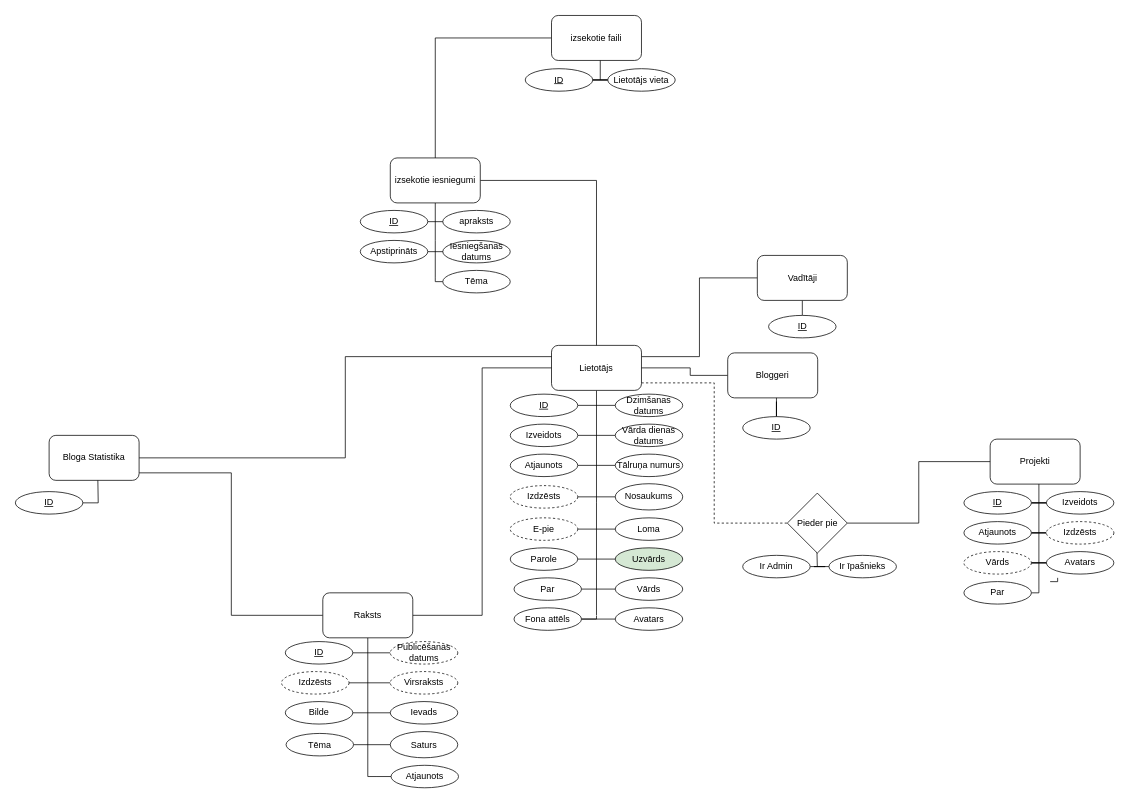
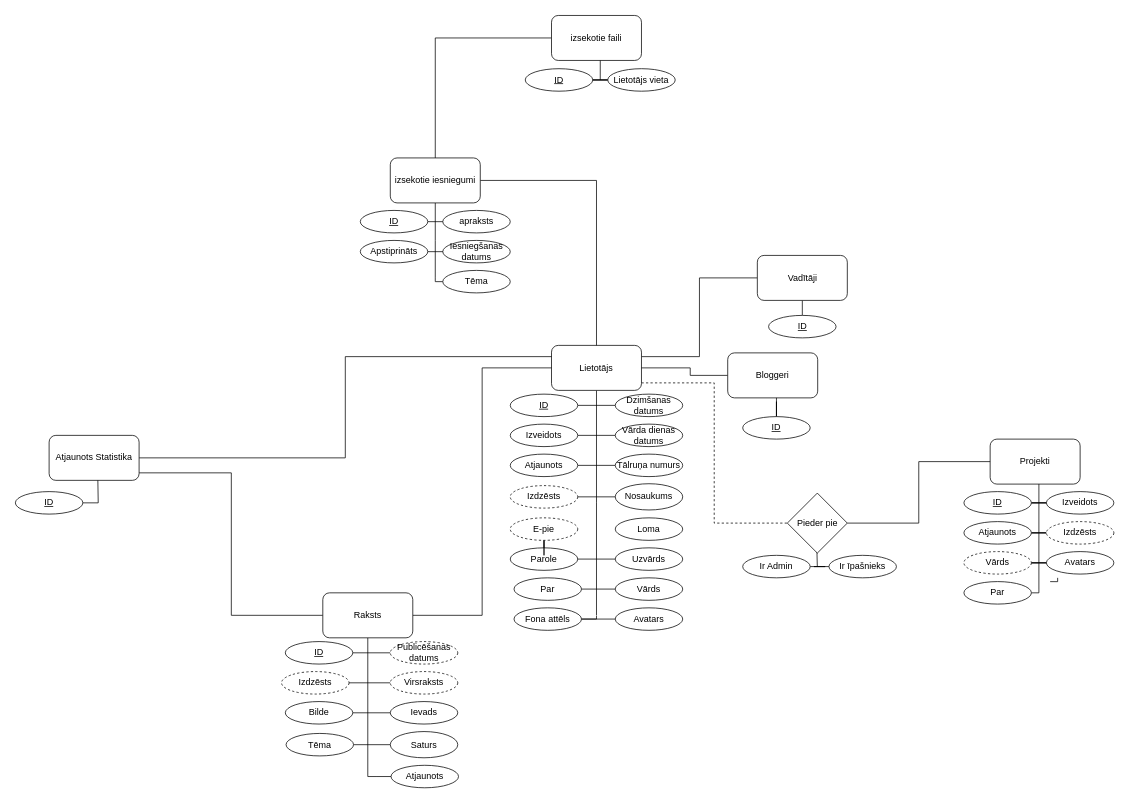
  <mxCell id="0" />
  <mxCell id="1" parent="0" />
  <mxCell id="2" style="edgeStyle=orthogonalEdgeStyle;rounded=0;orthogonalLoop=1;jettySize=auto;html=1;endArrow=none;endFill=0;" edge="1" parent="1" source="5"><mxGeometry relative="1" as="geometry"><mxPoint x="795" y="820" as="targetPoint" /></mxGeometry></mxCell>
  <mxCell id="3" style="edgeStyle=orthogonalEdgeStyle;rounded=0;orthogonalLoop=1;jettySize=auto;html=1;entryX=0;entryY=0.5;entryDx=0;entryDy=0;endArrow=none;endFill=0;dashed=1;" edge="1" parent="1" source="5" target="98"><mxGeometry relative="1" as="geometry"><Array as="points"><mxPoint x="952" y="510" /><mxPoint x="952" y="697" /></Array></mxGeometry></mxCell>
  <mxCell id="4" style="edgeStyle=orthogonalEdgeStyle;rounded=0;orthogonalLoop=1;jettySize=auto;html=1;exitX=1;exitY=0.25;exitDx=0;exitDy=0;entryX=0;entryY=0.5;entryDx=0;entryDy=0;endArrow=none;endFill=0;" edge="1" parent="1" source="5" target="66"><mxGeometry relative="1" as="geometry" /></mxCell>
  <mxCell id="5" value="Lietotājs" style="rounded=1;whiteSpace=wrap;html=1;" parent="1" vertex="1"><mxGeometry x="735" y="460" width="120" height="60" as="geometry" /></mxCell>
  <mxCell id="6" value="" style="edgeStyle=orthogonalEdgeStyle;rounded=0;orthogonalLoop=1;jettySize=auto;html=1;startArrow=none;startFill=0;endArrow=none;endFill=0;entryX=0;entryY=0.5;entryDx=0;entryDy=0;" parent="1" source="7" target="23" edge="1"><mxGeometry relative="1" as="geometry" /></mxCell>
  <mxCell id="7" value="ID" style="ellipse;whiteSpace=wrap;html=1;fontStyle=4" parent="1" vertex="1"><mxGeometry x="680" y="525" width="90" height="30" as="geometry" /></mxCell>
  <mxCell id="8" value="" style="edgeStyle=orthogonalEdgeStyle;rounded=0;orthogonalLoop=1;jettySize=auto;html=1;startArrow=none;startFill=0;endArrow=none;endFill=0;" parent="1" source="9" target="30" edge="1"><mxGeometry relative="1" as="geometry" /></mxCell>
  <mxCell id="9" value="Izveidots" style="ellipse;whiteSpace=wrap;html=1;" parent="1" vertex="1"><mxGeometry x="680" y="565" width="90" height="30" as="geometry" /></mxCell>
  <mxCell id="10" value="" style="edgeStyle=orthogonalEdgeStyle;rounded=0;orthogonalLoop=1;jettySize=auto;html=1;startArrow=none;startFill=0;endArrow=none;endFill=0;entryX=0;entryY=0.5;entryDx=0;entryDy=0;" parent="1" source="11" target="24" edge="1"><mxGeometry relative="1" as="geometry" /></mxCell>
  <mxCell id="11" value="Atjaunots" style="ellipse;whiteSpace=wrap;html=1;" parent="1" vertex="1"><mxGeometry x="680" y="605" width="90" height="30" as="geometry" /></mxCell>
  <mxCell id="12" value="" style="edgeStyle=orthogonalEdgeStyle;rounded=0;orthogonalLoop=1;jettySize=auto;html=1;startArrow=none;startFill=0;endArrow=none;endFill=0;" parent="1" source="13" target="25" edge="1"><mxGeometry relative="1" as="geometry" /></mxCell>
  <mxCell id="13" value="Izdzēsts" style="ellipse;whiteSpace=wrap;html=1;dashed=1;" parent="1" vertex="1"><mxGeometry x="680" y="647" width="90" height="30" as="geometry" /></mxCell>
  <mxCell id="14" value="" style="edgeStyle=orthogonalEdgeStyle;rounded=0;orthogonalLoop=1;jettySize=auto;html=1;entryX=0;entryY=0.5;entryDx=0;entryDy=0;endArrow=none;endFill=0;" parent="1" source="16" target="17" edge="1"><mxGeometry relative="1" as="geometry" /></mxCell>
  <mxCell id="15" style="edgeStyle=orthogonalEdgeStyle;rounded=0;orthogonalLoop=1;jettySize=auto;html=1;endArrow=none;endFill=0;" edge="1" parent="1" source="16"><mxGeometry relative="1" as="geometry"><mxPoint x="795" y="820" as="targetPoint" /></mxGeometry></mxCell>
  <mxCell id="16" value="Fona attēls" style="ellipse;whiteSpace=wrap;html=1;" parent="1" vertex="1"><mxGeometry x="685" y="810" width="90" height="30" as="geometry" /></mxCell>
  <mxCell id="17" value="Avatars" style="ellipse;whiteSpace=wrap;html=1;" parent="1" vertex="1"><mxGeometry x="820" y="810" width="90" height="30" as="geometry" /></mxCell>
  <mxCell id="18" value="Loma" style="ellipse;whiteSpace=wrap;html=1;" parent="1" vertex="1"><mxGeometry x="820" y="690" width="90" height="30" as="geometry" /></mxCell>
  <mxCell id="19" value="" style="edgeStyle=orthogonalEdgeStyle;rounded=0;orthogonalLoop=1;jettySize=auto;html=1;startArrow=none;startFill=0;endArrow=none;endFill=0;entryX=0;entryY=0.5;entryDx=0;entryDy=0;" parent="1" source="20" target="28" edge="1"><mxGeometry relative="1" as="geometry" /></mxCell>
  <mxCell id="20" value="Parole" style="ellipse;whiteSpace=wrap;html=1;" parent="1" vertex="1"><mxGeometry x="680" y="730" width="90" height="30" as="geometry" /></mxCell>
- <mxCell id="21" value="" style="edgeStyle=orthogonalEdgeStyle;rounded=0;orthogonalLoop=1;jettySize=auto;html=1;startArrow=none;startFill=0;endArrow=none;endFill=0;entryX=0;entryY=0.5;entryDx=0;entryDy=0;" parent="1" source="22" target="18" edge="1"><mxGeometry relative="1" as="geometry" /></mxCell>
+ <mxCell id="21" value="" style="edgeStyle=orthogonalEdgeStyle;rounded=0;orthogonalLoop=1;jettySize=auto;html=1;startArrow=none;startFill=0;endArrow=none;endFill=0;" parent="1" source="22" target="20" edge="1"><mxGeometry relative="1" as="geometry" /></mxCell>
  <mxCell id="22" value="E-pie" style="ellipse;whiteSpace=wrap;html=1;dashed=1;" parent="1" vertex="1"><mxGeometry x="680" y="690" width="90" height="30" as="geometry" /></mxCell>
  <mxCell id="23" value="Dzimšanas datums" style="ellipse;whiteSpace=wrap;html=1;" parent="1" vertex="1"><mxGeometry x="820" y="525" width="90" height="30" as="geometry" /></mxCell>
  <mxCell id="24" value="Tālruņa numurs" style="ellipse;whiteSpace=wrap;html=1;" parent="1" vertex="1"><mxGeometry x="820" y="605" width="90" height="30" as="geometry" /></mxCell>
  <mxCell id="25" value="Nosaukums" style="ellipse;whiteSpace=wrap;html=1;" parent="1" vertex="1"><mxGeometry x="820" y="644.5" width="90" height="35" as="geometry" /></mxCell>
  <mxCell id="26" value="" style="edgeStyle=orthogonalEdgeStyle;rounded=0;orthogonalLoop=1;jettySize=auto;html=1;startArrow=none;startFill=0;endArrow=none;endFill=0;" parent="1" source="27" target="29" edge="1"><mxGeometry relative="1" as="geometry" /></mxCell>
  <mxCell id="27" value="Par" style="ellipse;whiteSpace=wrap;html=1;" parent="1" vertex="1"><mxGeometry x="685" y="770" width="90" height="30" as="geometry" /></mxCell>
- <mxCell id="28" value="&lt;span&gt;Uzvārds&lt;/span&gt;" style="ellipse;whiteSpace=wrap;html=1;fontStyle=0;fillColor=#d5e8d4;" parent="1" vertex="1"><mxGeometry x="820" y="730" width="90" height="30" as="geometry" /></mxCell>
+ <mxCell id="28" value="&lt;span&gt;Uzvārds&lt;/span&gt;" style="ellipse;whiteSpace=wrap;html=1;fontStyle=0" parent="1" vertex="1"><mxGeometry x="820" y="730" width="90" height="30" as="geometry" /></mxCell>
  <mxCell id="29" value="Vārds" style="ellipse;whiteSpace=wrap;html=1;" parent="1" vertex="1"><mxGeometry x="820" y="770" width="90" height="30" as="geometry" /></mxCell>
  <mxCell id="30" value="Vārda dienas datums" style="ellipse;whiteSpace=wrap;html=1;" parent="1" vertex="1"><mxGeometry x="820" y="565" width="90" height="30" as="geometry" /></mxCell>
  <mxCell id="31" style="edgeStyle=orthogonalEdgeStyle;rounded=0;orthogonalLoop=1;jettySize=auto;html=1;endArrow=none;endFill=0;" edge="1" parent="1" source="33"><mxGeometry relative="1" as="geometry"><mxPoint x="580" y="370" as="targetPoint" /></mxGeometry></mxCell>
  <mxCell id="32" style="edgeStyle=orthogonalEdgeStyle;rounded=0;orthogonalLoop=1;jettySize=auto;html=1;entryX=0.5;entryY=0;entryDx=0;entryDy=0;endArrow=none;endFill=0;" edge="1" parent="1" source="33" target="5"><mxGeometry relative="1" as="geometry" /></mxCell>
  <mxCell id="33" value="izsekotie iesniegumi" style="rounded=1;whiteSpace=wrap;html=1;" vertex="1" parent="1"><mxGeometry x="520" y="210" width="120" height="60" as="geometry" /></mxCell>
  <mxCell id="34" value="" style="edgeStyle=orthogonalEdgeStyle;rounded=0;orthogonalLoop=1;jettySize=auto;html=1;endArrow=none;endFill=0;" edge="1" parent="1" source="35"><mxGeometry relative="1" as="geometry"><mxPoint x="600" y="295" as="targetPoint" /></mxGeometry></mxCell>
  <mxCell id="35" value="ID" style="ellipse;whiteSpace=wrap;html=1;fontStyle=4" vertex="1" parent="1"><mxGeometry x="480" y="280" width="90" height="30" as="geometry" /></mxCell>
  <mxCell id="36" value="" style="edgeStyle=orthogonalEdgeStyle;rounded=0;orthogonalLoop=1;jettySize=auto;html=1;endArrow=none;endFill=0;" edge="1" parent="1"><mxGeometry relative="1" as="geometry"><mxPoint x="570" y="335" as="sourcePoint" /><mxPoint x="600" y="335" as="targetPoint" /></mxGeometry></mxCell>
  <mxCell id="37" value="Apstiprināts" style="ellipse;whiteSpace=wrap;html=1;" vertex="1" parent="1"><mxGeometry x="480" y="320" width="90" height="30" as="geometry" /></mxCell>
  <mxCell id="38" value="apraksts" style="ellipse;whiteSpace=wrap;html=1;" vertex="1" parent="1"><mxGeometry x="590" y="280" width="90" height="30" as="geometry" /></mxCell>
  <mxCell id="39" value="Iesniegšanas datums" style="ellipse;whiteSpace=wrap;html=1;" vertex="1" parent="1"><mxGeometry x="590" y="320" width="90" height="30" as="geometry" /></mxCell>
  <mxCell id="40" style="edgeStyle=orthogonalEdgeStyle;rounded=0;orthogonalLoop=1;jettySize=auto;html=1;endArrow=none;endFill=0;" edge="1" parent="1" source="41"><mxGeometry relative="1" as="geometry"><mxPoint x="580" y="370" as="targetPoint" /><Array as="points"><mxPoint x="580" y="375" /></Array></mxGeometry></mxCell>
  <mxCell id="41" value="Tēma" style="ellipse;whiteSpace=wrap;html=1;" vertex="1" parent="1"><mxGeometry x="590" y="360" width="90" height="30" as="geometry" /></mxCell>
  <mxCell id="42" style="edgeStyle=orthogonalEdgeStyle;rounded=0;orthogonalLoop=1;jettySize=auto;html=1;entryX=0.5;entryY=0;entryDx=0;entryDy=0;endArrow=none;endFill=0;" edge="1" parent="1" source="43" target="33"><mxGeometry relative="1" as="geometry" /></mxCell>
  <mxCell id="43" value="izsekotie faili" style="rounded=1;whiteSpace=wrap;html=1;" vertex="1" parent="1"><mxGeometry x="735" y="20" width="120" height="60" as="geometry" /></mxCell>
  <mxCell id="44" style="edgeStyle=orthogonalEdgeStyle;rounded=0;orthogonalLoop=1;jettySize=auto;html=1;endArrow=none;endFill=0;exitX=0.542;exitY=1;exitDx=0;exitDy=0;exitPerimeter=0;" edge="1" parent="1" source="43"><mxGeometry relative="1" as="geometry"><mxPoint x="800" y="106" as="targetPoint" /><mxPoint x="800" y="90" as="sourcePoint" /></mxGeometry></mxCell>
  <mxCell id="45" value="" style="edgeStyle=orthogonalEdgeStyle;rounded=0;orthogonalLoop=1;jettySize=auto;html=1;endArrow=none;endFill=0;" edge="1" parent="1" source="46" target="47"><mxGeometry relative="1" as="geometry" /></mxCell>
  <mxCell id="46" value="ID" style="ellipse;whiteSpace=wrap;html=1;fontStyle=4" vertex="1" parent="1"><mxGeometry x="700" y="91" width="90" height="30" as="geometry" /></mxCell>
  <mxCell id="47" value="Lietotājs vieta" style="ellipse;whiteSpace=wrap;html=1;" vertex="1" parent="1"><mxGeometry x="810" y="91" width="90" height="30" as="geometry" /></mxCell>
  <mxCell id="48" value="Projekti" style="rounded=1;whiteSpace=wrap;html=1;" vertex="1" parent="1"><mxGeometry x="1320" y="585" width="120" height="60" as="geometry" /></mxCell>
  <mxCell id="49" style="edgeStyle=orthogonalEdgeStyle;rounded=0;orthogonalLoop=1;jettySize=auto;html=1;endArrow=none;endFill=0;" edge="1" parent="1"><mxGeometry relative="1" as="geometry"><mxPoint x="1385" y="785" as="targetPoint" /><mxPoint x="1385" y="645" as="sourcePoint" /></mxGeometry></mxCell>
  <mxCell id="50" value="" style="edgeStyle=orthogonalEdgeStyle;rounded=0;orthogonalLoop=1;jettySize=auto;html=1;endArrow=none;endFill=0;" edge="1" parent="1" source="51" target="54"><mxGeometry relative="1" as="geometry" /></mxCell>
  <mxCell id="51" value="ID" style="ellipse;whiteSpace=wrap;html=1;fontStyle=4" vertex="1" parent="1"><mxGeometry x="1285" y="655" width="90" height="30" as="geometry" /></mxCell>
  <mxCell id="52" value="" style="edgeStyle=orthogonalEdgeStyle;rounded=0;orthogonalLoop=1;jettySize=auto;html=1;endArrow=none;endFill=0;entryX=0;entryY=0.5;entryDx=0;entryDy=0;" edge="1" parent="1" source="53" target="55"><mxGeometry relative="1" as="geometry"><mxPoint x="1385" y="705" as="targetPoint" /><Array as="points" /></mxGeometry></mxCell>
  <mxCell id="53" value="Atjaunots" style="ellipse;whiteSpace=wrap;html=1;" vertex="1" parent="1"><mxGeometry x="1285" y="695" width="90" height="30" as="geometry" /></mxCell>
  <mxCell id="54" value="Izveidots" style="ellipse;whiteSpace=wrap;html=1;" vertex="1" parent="1"><mxGeometry x="1395" y="655" width="90" height="30" as="geometry" /></mxCell>
  <mxCell id="55" value="Izdzēsts" style="ellipse;whiteSpace=wrap;html=1;dashed=1;" vertex="1" parent="1"><mxGeometry x="1395" y="695" width="90" height="30" as="geometry" /></mxCell>
  <mxCell id="56" value="" style="edgeStyle=orthogonalEdgeStyle;rounded=0;orthogonalLoop=1;jettySize=auto;html=1;endArrow=none;endFill=0;" edge="1" parent="1" source="57" target="58"><mxGeometry relative="1" as="geometry" /></mxCell>
  <mxCell id="57" value="Vārds" style="ellipse;whiteSpace=wrap;html=1;dashed=1;" vertex="1" parent="1"><mxGeometry x="1285" y="735" width="90" height="30" as="geometry" /></mxCell>
  <mxCell id="58" value="Avatars" style="ellipse;whiteSpace=wrap;html=1;" vertex="1" parent="1"><mxGeometry x="1395" y="735" width="90" height="30" as="geometry" /></mxCell>
  <mxCell id="59" style="edgeStyle=orthogonalEdgeStyle;rounded=0;orthogonalLoop=1;jettySize=auto;html=1;endArrow=none;endFill=0;" edge="1" parent="1" source="60"><mxGeometry relative="1" as="geometry"><mxPoint x="1385" y="785" as="targetPoint" /><Array as="points"><mxPoint x="1385" y="790" /></Array></mxGeometry></mxCell>
  <mxCell id="60" value="Par" style="ellipse;whiteSpace=wrap;html=1;" vertex="1" parent="1"><mxGeometry x="1285" y="775" width="90" height="30" as="geometry" /></mxCell>
  <mxCell id="61" style="edgeStyle=orthogonalEdgeStyle;rounded=0;orthogonalLoop=1;jettySize=auto;html=1;endArrow=none;endFill=0;" edge="1" parent="1"><mxGeometry relative="1" as="geometry"><mxPoint x="1089.5" y="755" as="targetPoint" /><mxPoint x="1089" y="735" as="sourcePoint" /></mxGeometry></mxCell>
  <mxCell id="62" value="" style="edgeStyle=orthogonalEdgeStyle;rounded=0;orthogonalLoop=1;jettySize=auto;html=1;endArrow=none;endFill=0;entryX=0;entryY=0.5;entryDx=0;entryDy=0;" edge="1" parent="1" source="63" target="64"><mxGeometry relative="1" as="geometry"><mxPoint x="1090" y="790" as="targetPoint" /><Array as="points" /></mxGeometry></mxCell>
  <mxCell id="63" value="Ir Admin" style="ellipse;whiteSpace=wrap;html=1;" vertex="1" parent="1"><mxGeometry x="990" y="740" width="90" height="30" as="geometry" /></mxCell>
  <mxCell id="64" value="Ir īpašnieks" style="ellipse;whiteSpace=wrap;html=1;" vertex="1" parent="1"><mxGeometry x="1105" y="740" width="90" height="30" as="geometry" /></mxCell>
  <mxCell id="65" style="edgeStyle=orthogonalEdgeStyle;rounded=0;orthogonalLoop=1;jettySize=auto;html=1;endArrow=none;endFill=0;" edge="1" parent="1" source="66"><mxGeometry relative="1" as="geometry"><mxPoint x="1069.5" y="420" as="targetPoint" /></mxGeometry></mxCell>
  <mxCell id="66" value="Vadītāji" style="rounded=1;whiteSpace=wrap;html=1;" vertex="1" parent="1"><mxGeometry x="1009.5" y="340" width="120" height="60" as="geometry" /></mxCell>
  <mxCell id="67" style="edgeStyle=orthogonalEdgeStyle;rounded=0;orthogonalLoop=1;jettySize=auto;html=1;endArrow=none;endFill=0;" edge="1" parent="1" source="68"><mxGeometry relative="1" as="geometry"><mxPoint x="1069.5" y="420" as="targetPoint" /><Array as="points"><mxPoint x="1069.5" y="425" /></Array></mxGeometry></mxCell>
  <mxCell id="68" value="ID" style="ellipse;whiteSpace=wrap;html=1;fontStyle=4" vertex="1" parent="1"><mxGeometry x="1024.5" y="420" width="90" height="30" as="geometry" /></mxCell>
  <mxCell id="69" style="edgeStyle=orthogonalEdgeStyle;rounded=0;orthogonalLoop=1;jettySize=auto;html=1;endArrow=none;endFill=0;entryX=0;entryY=0.5;entryDx=0;entryDy=0;" edge="1" parent="1" source="71" target="82"><mxGeometry relative="1" as="geometry"><mxPoint x="360" y="830" as="targetPoint" /><Array as="points"><mxPoint x="308" y="630" /><mxPoint x="308" y="820" /></Array></mxGeometry></mxCell>
  <mxCell id="70" style="edgeStyle=orthogonalEdgeStyle;rounded=0;orthogonalLoop=1;jettySize=auto;html=1;entryX=0;entryY=0.25;entryDx=0;entryDy=0;endArrow=none;endFill=0;" edge="1" parent="1" source="71" target="5"><mxGeometry relative="1" as="geometry" /></mxCell>
- <mxCell id="71" value="Bloga Statistika" style="rounded=1;whiteSpace=wrap;html=1;" vertex="1" parent="1"><mxGeometry x="65" y="580" width="120" height="60" as="geometry" /></mxCell>
+ <mxCell id="71" value="Atjaunots Statistika" style="rounded=1;whiteSpace=wrap;html=1;" vertex="1" parent="1"><mxGeometry x="65" y="580" width="120" height="60" as="geometry" /></mxCell>
  <mxCell id="72" style="edgeStyle=orthogonalEdgeStyle;rounded=0;orthogonalLoop=1;jettySize=auto;html=1;endArrow=none;endFill=0;" edge="1" parent="1" source="73"><mxGeometry relative="1" as="geometry"><mxPoint x="130" y="640" as="targetPoint" /></mxGeometry></mxCell>
  <mxCell id="73" value="ID" style="ellipse;whiteSpace=wrap;html=1;fontStyle=4" vertex="1" parent="1"><mxGeometry x="20" y="655" width="90" height="30" as="geometry" /></mxCell>
  <mxCell id="74" style="edgeStyle=orthogonalEdgeStyle;rounded=0;orthogonalLoop=1;jettySize=auto;html=1;entryX=1;entryY=0.5;entryDx=0;entryDy=0;endArrow=none;endFill=0;" edge="1" parent="1" source="75" target="5"><mxGeometry relative="1" as="geometry"><Array as="points"><mxPoint x="920" y="500" /><mxPoint x="920" y="490" /></Array></mxGeometry></mxCell>
  <mxCell id="75" value="Bloggeri" style="rounded=1;whiteSpace=wrap;html=1;" vertex="1" parent="1"><mxGeometry x="970" y="470" width="120" height="60" as="geometry" /></mxCell>
  <mxCell id="76" style="edgeStyle=orthogonalEdgeStyle;rounded=0;orthogonalLoop=1;jettySize=auto;html=1;endArrow=none;endFill=0;" edge="1" parent="1"><mxGeometry relative="1" as="geometry"><mxPoint x="1035" y="560" as="targetPoint" /><mxPoint x="1035" y="530" as="sourcePoint" /></mxGeometry></mxCell>
  <mxCell id="77" value="" style="edgeStyle=orthogonalEdgeStyle;rounded=0;orthogonalLoop=1;jettySize=auto;html=1;endArrow=none;endFill=0;" edge="1" parent="1" source="78"><mxGeometry relative="1" as="geometry"><mxPoint x="1035" y="560" as="targetPoint" /></mxGeometry></mxCell>
  <mxCell id="78" value="ID" style="ellipse;whiteSpace=wrap;html=1;fontStyle=4" vertex="1" parent="1"><mxGeometry x="990" y="555" width="90" height="30" as="geometry" /></mxCell>
  <mxCell id="79" value="" style="edgeStyle=orthogonalEdgeStyle;rounded=0;orthogonalLoop=1;jettySize=auto;html=1;endArrow=none;endFill=0;entryX=0;entryY=0.5;entryDx=0;entryDy=0;" edge="1" parent="1"><mxGeometry relative="1" as="geometry"><mxPoint x="1410" y="770" as="targetPoint" /><Array as="points" /><mxPoint x="1400" y="775.059" as="sourcePoint" /></mxGeometry></mxCell>
  <mxCell id="80" style="edgeStyle=orthogonalEdgeStyle;rounded=0;orthogonalLoop=1;jettySize=auto;html=1;endArrow=none;endFill=0;" edge="1" parent="1"><mxGeometry relative="1" as="geometry"><mxPoint x="490" y="1035" as="targetPoint" /><mxPoint x="490" y="850" as="sourcePoint" /></mxGeometry></mxCell>
  <mxCell id="81" style="edgeStyle=orthogonalEdgeStyle;rounded=0;orthogonalLoop=1;jettySize=auto;html=1;entryX=0;entryY=0.5;entryDx=0;entryDy=0;endArrow=none;endFill=0;" edge="1" parent="1" source="82" target="5"><mxGeometry relative="1" as="geometry" /></mxCell>
  <mxCell id="82" value="Raksts" style="rounded=1;whiteSpace=wrap;html=1;" vertex="1" parent="1"><mxGeometry x="430" y="790" width="120" height="60" as="geometry" /></mxCell>
  <mxCell id="83" value="" style="edgeStyle=orthogonalEdgeStyle;rounded=0;orthogonalLoop=1;jettySize=auto;html=1;startArrow=none;startFill=0;endArrow=none;endFill=0;entryX=0;entryY=0.5;entryDx=0;entryDy=0;" edge="1" parent="1" source="84" target="93"><mxGeometry relative="1" as="geometry" /></mxCell>
  <mxCell id="84" value="ID" style="ellipse;whiteSpace=wrap;html=1;fontStyle=4" vertex="1" parent="1"><mxGeometry x="380" y="855" width="90" height="30" as="geometry" /></mxCell>
  <mxCell id="85" value="" style="edgeStyle=orthogonalEdgeStyle;rounded=0;orthogonalLoop=1;jettySize=auto;html=1;startArrow=none;startFill=0;endArrow=none;endFill=0;exitX=1;exitY=0.5;exitDx=0;exitDy=0;" edge="1" parent="1" source="92" target="96"><mxGeometry relative="1" as="geometry"><mxPoint x="470" y="910" as="sourcePoint" /></mxGeometry></mxCell>
  <mxCell id="86" value="" style="edgeStyle=orthogonalEdgeStyle;rounded=0;orthogonalLoop=1;jettySize=auto;html=1;startArrow=none;startFill=0;endArrow=none;endFill=0;entryX=0;entryY=0.5;entryDx=0;entryDy=0;" edge="1" parent="1" source="87" target="94"><mxGeometry relative="1" as="geometry" /></mxCell>
  <mxCell id="87" value="Bilde" style="ellipse;whiteSpace=wrap;html=1;" vertex="1" parent="1"><mxGeometry x="380" y="935" width="90" height="30" as="geometry" /></mxCell>
  <mxCell id="88" value="" style="edgeStyle=orthogonalEdgeStyle;rounded=0;orthogonalLoop=1;jettySize=auto;html=1;startArrow=none;startFill=0;endArrow=none;endFill=0;" edge="1" parent="1" source="89" target="95"><mxGeometry relative="1" as="geometry" /></mxCell>
  <mxCell id="89" value="Tēma" style="ellipse;whiteSpace=wrap;html=1;" vertex="1" parent="1"><mxGeometry x="381" y="977.5" width="90" height="30" as="geometry" /></mxCell>
  <mxCell id="90" value="" style="edgeStyle=orthogonalEdgeStyle;rounded=0;orthogonalLoop=1;jettySize=auto;html=1;endArrow=none;endFill=0;" edge="1" parent="1" source="91"><mxGeometry relative="1" as="geometry"><mxPoint x="490" y="1035" as="targetPoint" /></mxGeometry></mxCell>
  <mxCell id="91" value="Atjaunots" style="ellipse;whiteSpace=wrap;html=1;" vertex="1" parent="1"><mxGeometry x="521" y="1020" width="90" height="30" as="geometry" /></mxCell>
  <mxCell id="92" value="Izdzēsts" style="ellipse;whiteSpace=wrap;html=1;dashed=1;" vertex="1" parent="1"><mxGeometry x="375" y="895" width="90" height="30" as="geometry" /></mxCell>
  <mxCell id="93" value="Publicēšanas datums" style="ellipse;whiteSpace=wrap;html=1;dashed=1;" vertex="1" parent="1"><mxGeometry x="520" y="855" width="90" height="30" as="geometry" /></mxCell>
  <mxCell id="94" value="Ievads" style="ellipse;whiteSpace=wrap;html=1;" vertex="1" parent="1"><mxGeometry x="520" y="935" width="90" height="30" as="geometry" /></mxCell>
  <mxCell id="95" value="Saturs" style="ellipse;whiteSpace=wrap;html=1;" vertex="1" parent="1"><mxGeometry x="520" y="975" width="90" height="35" as="geometry" /></mxCell>
  <mxCell id="96" value="Virsraksts" style="ellipse;whiteSpace=wrap;html=1;dashed=1;" vertex="1" parent="1"><mxGeometry x="520" y="895" width="90" height="30" as="geometry" /></mxCell>
  <mxCell id="97" style="edgeStyle=orthogonalEdgeStyle;rounded=0;orthogonalLoop=1;jettySize=auto;html=1;entryX=0;entryY=0.5;entryDx=0;entryDy=0;endArrow=none;endFill=0;" edge="1" parent="1" source="98" target="48"><mxGeometry relative="1" as="geometry" /></mxCell>
  <mxCell id="98" value="Pieder pie" style="rhombus;whiteSpace=wrap;html=1;strokeColor=#000000;" vertex="1" parent="1"><mxGeometry x="1049.5" y="657" width="80" height="80" as="geometry" /></mxCell>
